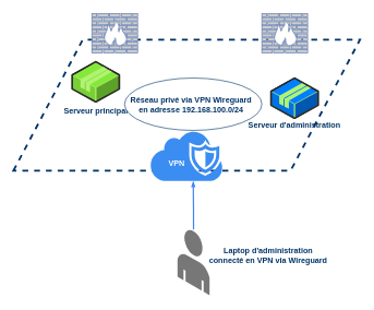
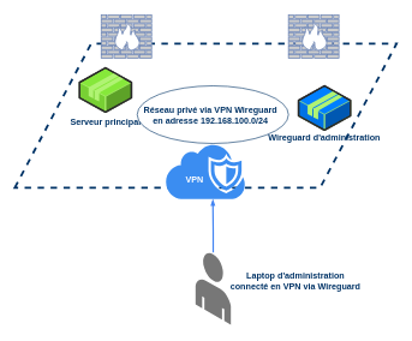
  <mxCell id="0" />
  <mxCell id="1" parent="0" />
  <mxCell id="2" value="" style="shape=parallelogram;perimeter=parallelogramPerimeter;whiteSpace=wrap;html=1;shadow=0;strokeWidth=3;dashed=1;strokeColor=#003366;" parent="1" vertex="1"><mxGeometry x="20" y="60" width="530" height="200" as="geometry" /></mxCell>
  <mxCell id="3" value="&lt;b&gt;&lt;font color=&quot;#003366&quot;&gt;Serveur principal&lt;br&gt;&lt;/font&gt;&lt;/b&gt;" style="verticalLabelPosition=bottom;html=1;verticalAlign=top;strokeWidth=1;align=center;outlineConnect=0;dashed=0;outlineConnect=0;shape=mxgraph.aws3d.application2;fillColor=#86E83A;strokeColor=#B0F373;aspect=fixed;" parent="1" vertex="1"><mxGeometry x="110" y="93.45" width="72" height="61.55" as="geometry" /></mxCell>
  <mxCell id="4" value="" style="verticalLabelPosition=bottom;html=1;verticalAlign=top;strokeWidth=1;align=center;outlineConnect=0;dashed=0;outlineConnect=0;shape=mxgraph.aws3d.application2;strokeColor=#B0F373;aspect=fixed;fillColor=#007FFF;" parent="1" vertex="1"><mxGeometry x="414" y="118.45" width="72" height="61.55" as="geometry" /></mxCell>
- <mxCell id="5" value="&lt;b&gt;&lt;font color=&quot;#003366&quot;&gt;Serveur d'administration&lt;/font&gt;&lt;/b&gt;" style="text;html=1;strokeColor=none;fillColor=none;align=center;verticalAlign=middle;whiteSpace=wrap;rounded=0;shadow=0;dashed=1;" parent="1" vertex="1"><mxGeometry x="350" y="180" width="200" height="20" as="geometry" /></mxCell>
+ <mxCell id="5" value="&lt;b&gt;&lt;font color=&quot;#003366&quot;&gt;Wireguard d'administration&lt;/font&gt;&lt;/b&gt;" style="text;html=1;strokeColor=none;fillColor=none;align=center;verticalAlign=middle;whiteSpace=wrap;rounded=0;shadow=0;dashed=1;" parent="1" vertex="1"><mxGeometry x="350" y="180" width="200" height="20" as="geometry" /></mxCell>
  <mxCell id="6" value="" style="fontColor=#0066CC;verticalAlign=top;verticalLabelPosition=bottom;labelPosition=center;align=center;html=1;outlineConnect=0;fillColor=#CCCCCC;strokeColor=#6881B3;gradientColor=none;gradientDirection=north;strokeWidth=2;shape=mxgraph.networks.firewall;direction=east;" vertex="1" parent="1"><mxGeometry x="140" y="20" width="70" height="60" as="geometry" /></mxCell>
  <mxCell id="7" value="" style="fontColor=#0066CC;verticalAlign=top;verticalLabelPosition=bottom;labelPosition=center;align=center;html=1;outlineConnect=0;fillColor=#CCCCCC;strokeColor=#6881B3;gradientColor=none;gradientDirection=north;strokeWidth=2;shape=mxgraph.networks.firewall;" vertex="1" parent="1"><mxGeometry x="400" y="20" width="70" height="60" as="geometry" /></mxCell>
  <mxCell id="8" value="" style="html=1;aspect=fixed;strokeColor=none;shadow=0;align=center;verticalAlign=top;fillColor=#3B8DF1;shape=mxgraph.gcp2.cloud_security" vertex="1" parent="1"><mxGeometry x="230" y="198.45" width="110" height="77" as="geometry" /></mxCell>
  <mxCell id="9" value="&lt;font color=&quot;#FFFFFF&quot;&gt;&lt;b&gt;VPN&lt;/b&gt;&lt;/font&gt;" style="text;html=1;strokeColor=none;fillColor=none;align=center;verticalAlign=middle;whiteSpace=wrap;rounded=0;shadow=0;dashed=1;" vertex="1" parent="1"><mxGeometry x="170" y="240" width="200" height="20" as="geometry" /></mxCell>
  <mxCell id="10" value="" style="ellipse;whiteSpace=wrap;html=1;strokeColor=#003366;fontColor=#003366;" vertex="1" parent="1"><mxGeometry x="190" y="118.45" width="210" height="80" as="geometry" /></mxCell>
  <mxCell id="11" value="&lt;font color=&quot;#003366&quot;&gt;&lt;b&gt;Réseau privé via VPN Wireguard &lt;br&gt;en adresse 192.168.100.0/24&lt;br&gt;&lt;/b&gt;&lt;/font&gt;" style="text;html=1;strokeColor=none;fillColor=none;align=center;verticalAlign=middle;whiteSpace=wrap;rounded=0;shadow=0;dashed=1;" vertex="1" parent="1"><mxGeometry x="192" y="150" width="200" height="20" as="geometry" /></mxCell>
  <mxCell id="12" value="" style="verticalLabelPosition=bottom;html=1;verticalAlign=top;strokeWidth=1;align=center;outlineConnect=0;dashed=0;outlineConnect=0;shape=mxgraph.aws3d.end_user;strokeColor=none;fillColor=#777777;aspect=fixed;fontColor=#003366;" vertex="1" parent="1"><mxGeometry x="271" y="350" width="49" height="100.46" as="geometry" /></mxCell>
  <mxCell id="13" value="" style="edgeStyle=orthogonalEdgeStyle;fontSize=12;html=1;endArrow=blockThin;endFill=1;rounded=0;strokeWidth=2;endSize=4;startSize=4;dashed=0;strokeColor=#4284F3;entryX=0.591;entryY=1.007;entryDx=0;entryDy=0;entryPerimeter=0;" edge="1" parent="1" source="12" target="8"><mxGeometry width="100" relative="1" as="geometry"><mxPoint x="70" y="230" as="sourcePoint" /><mxPoint x="170" y="230" as="targetPoint" /><Array as="points"><mxPoint x="295" y="320" /><mxPoint x="295" y="320" /></Array></mxGeometry></mxCell>
  <mxCell id="14" value="&lt;b&gt;&lt;font color=&quot;#003366&quot;&gt;Laptop d'administration&lt;br&gt;connecté en VPN via Wireguard&lt;br&gt;&lt;/font&gt;&lt;/b&gt;" style="text;html=1;strokeColor=none;fillColor=none;align=center;verticalAlign=middle;whiteSpace=wrap;rounded=0;shadow=0;dashed=1;" vertex="1" parent="1"><mxGeometry x="310" y="380" width="200" height="20" as="geometry" /></mxCell>
